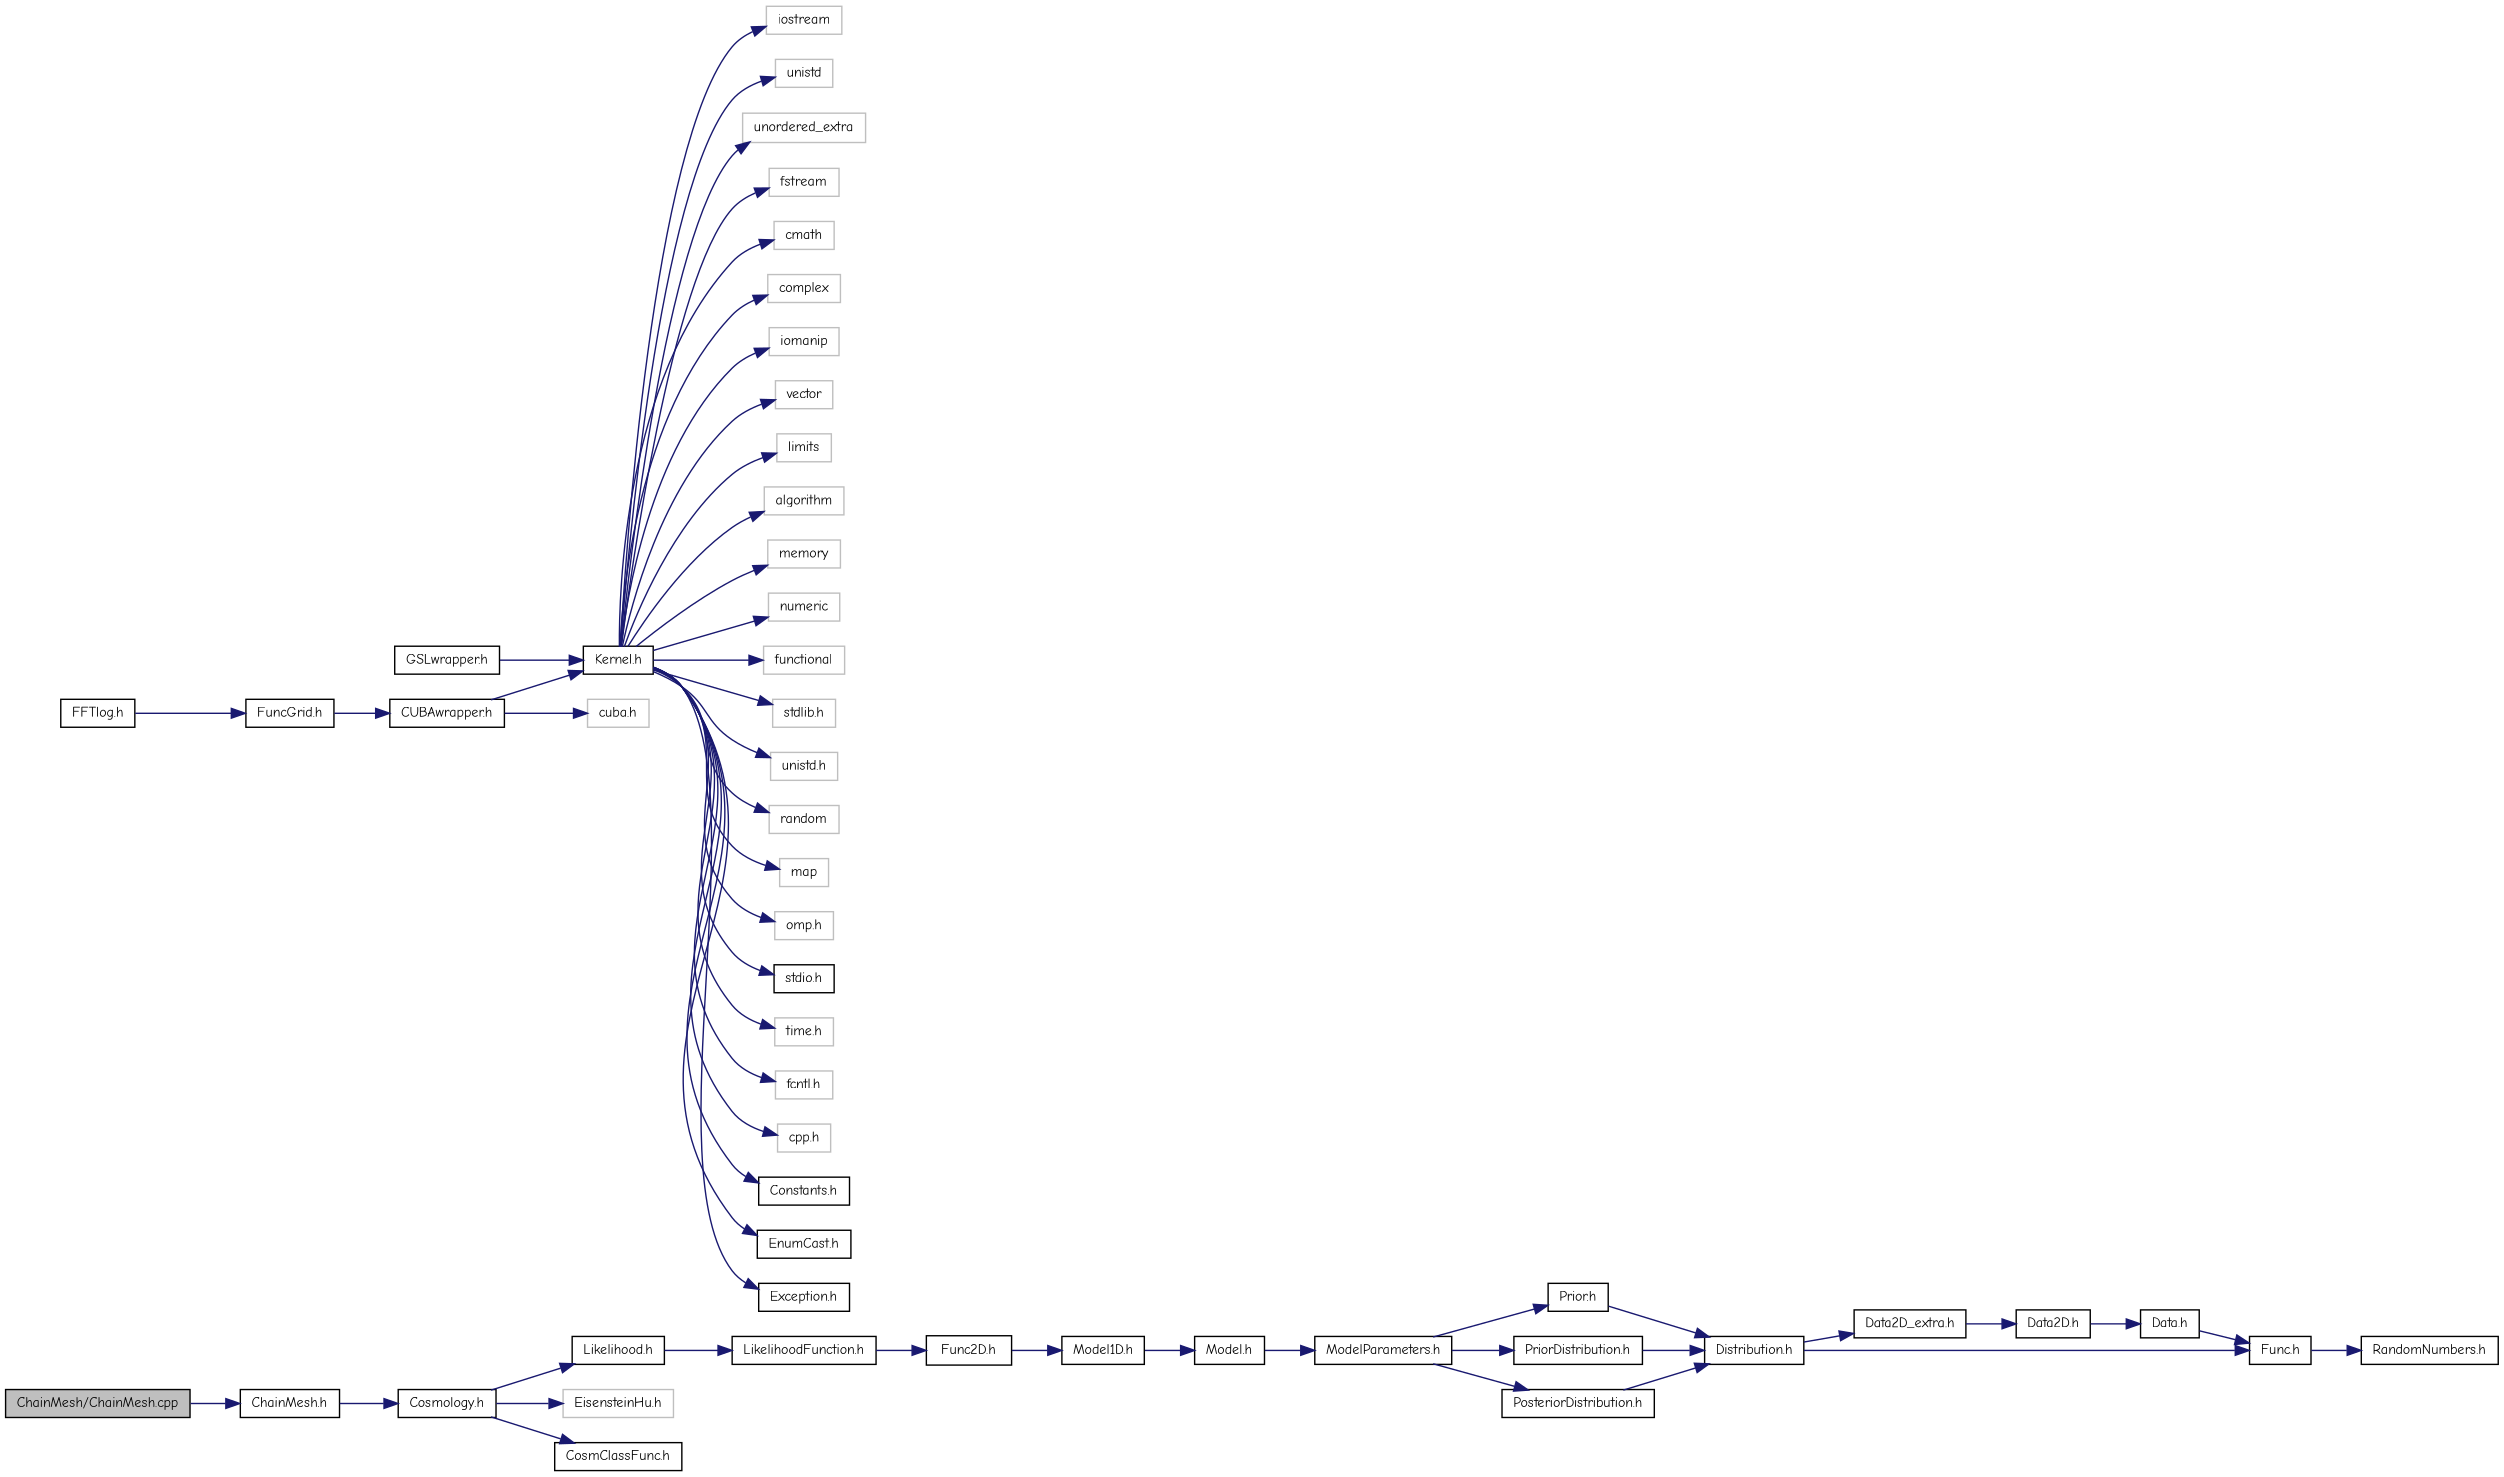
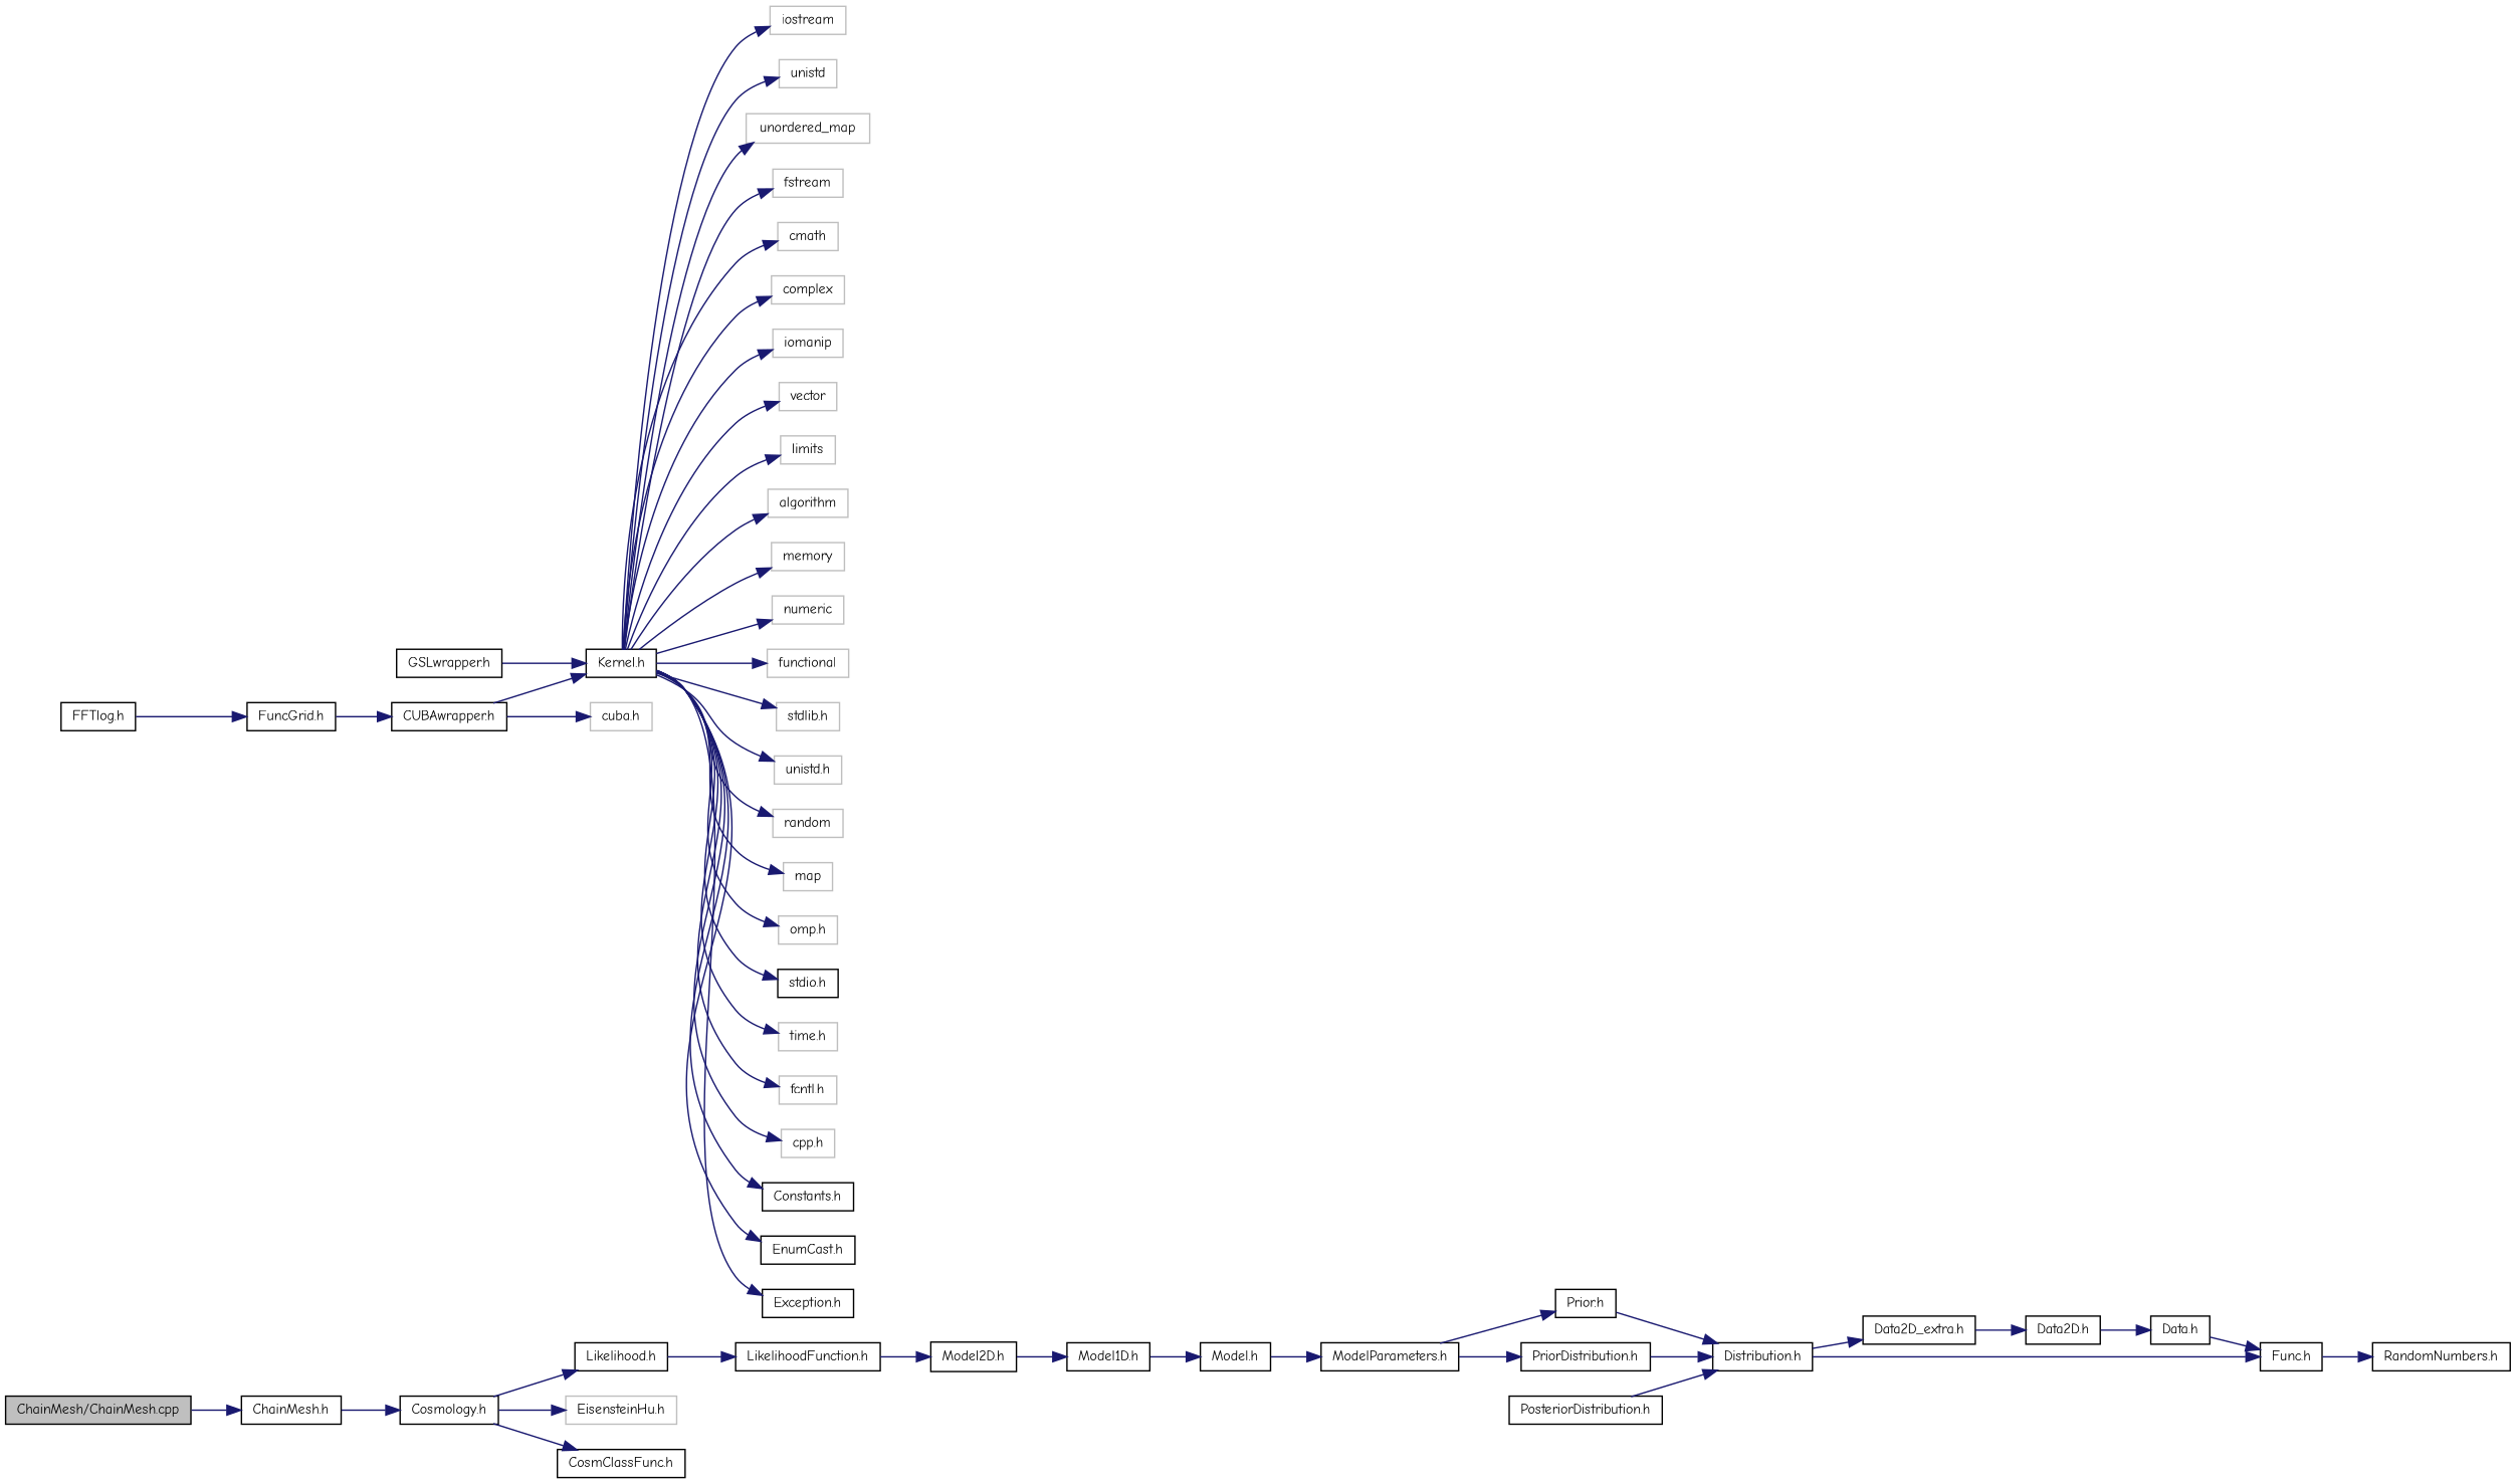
  digraph {
    fontname="Comic Neue"
    rankdir=LR
    node [color=black fillcolor=white fontname="Comic Neue" fontsize=10 shape=record style=filled]
    edge [color=midnightblue fontname="Comic Neue" fontsize=10 labelfontname=Helvetica labelfontsize=10 style=solid]
    n1 [fillcolor=grey75 fontcolor=black height=0.2 label="ChainMesh/ChainMesh.cpp" width=0.4]
    n2 [height=0.2 label="ChainMesh.h" width=0.4]
    n3 [height=0.2 label="Cosmology.h" width=0.4]
    n4 [height=0.2 label="Likelihood.h" width=0.4]
    n5 [color=grey75 height=0.2 label="EisensteinHu.h" width=0.4]
    n6 [height=0.2 label="CosmClassFunc.h" width=0.4]
    n7 [height=0.2 label="LikelihoodFunction.h" width=0.4]
-   n8 [height=0.2 label="Func2D.h" width=0.4]
+   n8 [height=0.2 label="Model2D.h" width=0.4]
    n9 [height=0.2 label="Model1D.h" width=0.4]
    n10 [height=0.2 label="Model.h" width=0.4]
    n11 [height=0.2 label="ModelParameters.h" width=0.4]
    n12 [height=0.2 label="Prior.h" width=0.4]
    n13 [height=0.2 label="PriorDistribution.h" width=0.4]
    n14 [height=0.2 label="PosteriorDistribution.h" width=0.4]
    n15 [height=0.2 label="Distribution.h" width=0.4]
    n16 [height=0.2 label="Data2D_extra.h" width=0.4]
    n17 [height=0.2 label="Func.h" width=0.4]
    n18 [height=0.2 label="Data2D.h" width=0.4]
    n19 [height=0.2 label="RandomNumbers.h" width=0.4]
    n20 [height=0.2 label="Data.h" width=0.4]
    n21 [height=0.2 label="FFTlog.h" width=0.4]
    n22 [height=0.2 label="FuncGrid.h" width=0.4]
    n23 [height=0.2 label="CUBAwrapper.h" width=0.4]
    n24 [height=0.2 label="GSLwrapper.h" width=0.4]
    n25 [height=0.2 label="Kernel.h" width=0.4]
    n26 [color=grey75 height=0.2 label="cuba.h" width=0.4]
    n27 [color=grey75 height=0.2 label=iostream width=0.4]
    n28 [color=grey75 height=0.2 label=unistd width=0.4]
-   n29 [color=grey75 height=0.2 label=unordered_extra width=0.4]
+   n29 [color=grey75 height=0.2 label=unordered_map width=0.4]
    n30 [color=grey75 height=0.2 label=fstream width=0.4]
    n31 [color=grey75 height=0.2 label=cmath width=0.4]
    n32 [color=grey75 height=0.2 label=complex width=0.4]
    n33 [color=grey75 height=0.2 label=iomanip width=0.4]
    n34 [color=grey75 height=0.2 label=vector width=0.4]
    n35 [color=grey75 height=0.2 label=limits width=0.4]
    n36 [color=grey75 height=0.2 label=algorithm width=0.4]
    n37 [color=grey75 height=0.2 label=memory width=0.4]
    n38 [color=grey75 height=0.2 label=numeric width=0.4]
    n39 [color=grey75 height=0.2 label=functional width=0.4]
    n40 [color=grey75 height=0.2 label="stdlib.h" width=0.4]
    n41 [color=grey75 height=0.2 label="unistd.h" width=0.4]
    n42 [color=grey75 height=0.2 label=random width=0.4]
    n43 [color=grey75 height=0.2 label=map width=0.4]
    n44 [color=grey75 height=0.2 label="omp.h" width=0.4]
    n45 [height=0.2 label="stdio.h" width=0.4]
    n46 [color=grey75 height=0.2 label="time.h" width=0.4]
    n47 [color=grey75 height=0.2 label="fcntl.h" width=0.4]
    n48 [color=grey75 height=0.2 label="cpp.h" width=0.4]
    n49 [height=0.2 label="Constants.h" width=0.4]
    n50 [height=0.2 label="EnumCast.h" width=0.4]
    n51 [height=0.2 label="Exception.h" width=0.4]
    n1 -> n2
    n2 -> n3
    n3 -> n4
    n3 -> n5
    n3 -> n6
    n4 -> n7
    n7 -> n8
    n8 -> n9
    n9 -> n10
    n10 -> n11
    n11 -> n12
    n11 -> n13
-   n11 -> n14
    n12 -> n15
    n13 -> n15
    n14 -> n15
    n15 -> n16
    n15 -> n17
    n16 -> n18
    n17 -> n19
    n18 -> n20
    n20 -> n17
    n21 -> n22
    n22 -> n23
    n23 -> n25
    n23 -> n26
    n24 -> n25
    n25 -> n27
    n25 -> n28
    n25 -> n29
    n25 -> n30
    n25 -> n31
    n25 -> n32
    n25 -> n33
    n25 -> n34
    n25 -> n35
    n25 -> n36
    n25 -> n37
    n25 -> n38
    n25 -> n39
    n25 -> n40
    n25 -> n41
    n25 -> n42
    n25 -> n43
    n25 -> n44
    n25 -> n45
    n25 -> n46
    n25 -> n47
    n25 -> n48
    n25 -> n49
    n25 -> n50
    n25 -> n51
  }
